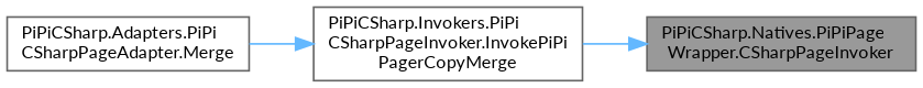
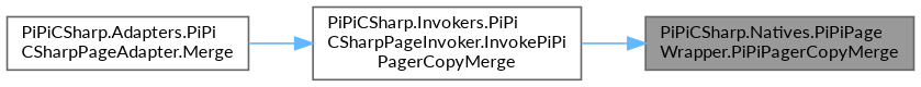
  digraph {
    rankdir=RL
    fontname=Lato
    node [color=grey40 fillcolor=white fontname=Lato fontsize=10 shape=box style=filled]
    edge [color=steelblue1 dir=back fontname=Lato fontsize=10 labelfontname=Helvetica labelfontsize=10 style=solid]
-   n1 [color=gray40 fillcolor=grey60 fontcolor=black height=0.2 label="PiPiCSharp.Natives.PiPiPage\lWrapper.CSharpPageInvoker" width=0.4]
+   n1 [color=gray40 fillcolor=grey60 fontcolor=black height=0.2 label="PiPiCSharp.Natives.PiPiPage\lWrapper.PiPiPagerCopyMerge" width=0.4]
    n2 [height=0.2 label="PiPiCSharp.Invokers.PiPi\lCSharpPageInvoker.InvokePiPi\lPagerCopyMerge" width=0.4]
    n3 [height=0.2 label="PiPiCSharp.Adapters.PiPi\lCSharpPageAdapter.Merge" width=0.4]
    n1 -> n2
    n2 -> n3
  }
